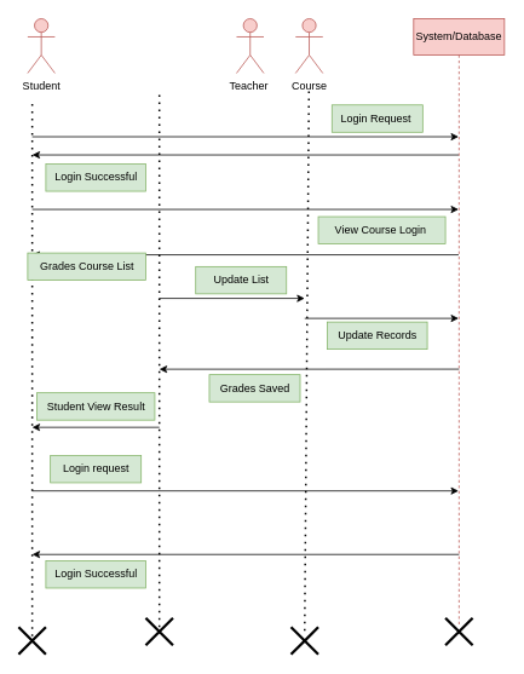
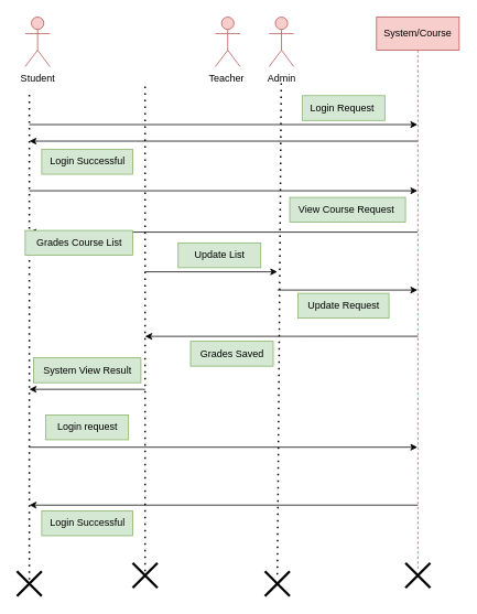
  <mxCell id="0" />
  <mxCell id="1" parent="0" />
  <mxCell id="2" value="Student" style="shape=umlActor;verticalLabelPosition=bottom;verticalAlign=top;html=1;outlineConnect=0;fillColor=#f8cecc;strokeColor=#b85450;" parent="1" vertex="1"><mxGeometry x="30" y="20" width="30" height="60" as="geometry" /></mxCell>
  <mxCell id="3" value="Teacher&amp;nbsp;" style="shape=umlActor;verticalLabelPosition=bottom;verticalAlign=top;html=1;outlineConnect=0;fillColor=#f8cecc;strokeColor=#b85450;" parent="1" vertex="1"><mxGeometry x="260" y="20" width="30" height="60" as="geometry" /></mxCell>
- <mxCell id="4" value="Course" style="shape=umlActor;verticalLabelPosition=bottom;verticalAlign=top;html=1;outlineConnect=0;fillColor=#f8cecc;strokeColor=#b85450;" parent="1" vertex="1"><mxGeometry x="325" y="20" width="30" height="60" as="geometry" /></mxCell>
- <mxCell id="5" value="System/Database" style="shape=umlLifeline;perimeter=lifelinePerimeter;whiteSpace=wrap;html=1;container=1;dropTarget=0;collapsible=0;recursiveResize=0;outlineConnect=0;portConstraint=eastwest;newEdgeStyle={&quot;curved&quot;:0,&quot;rounded&quot;:0};fillColor=#f8cecc;strokeColor=#b85450;" parent="1" vertex="1"><mxGeometry x="455" y="20" width="100" height="670" as="geometry" /></mxCell>
+ <mxCell id="4" value="Admin" style="shape=umlActor;verticalLabelPosition=bottom;verticalAlign=top;html=1;outlineConnect=0;fillColor=#f8cecc;strokeColor=#b85450;" parent="1" vertex="1"><mxGeometry x="325" y="20" width="30" height="60" as="geometry" /></mxCell>
+ <mxCell id="5" value="System/Course" style="shape=umlLifeline;perimeter=lifelinePerimeter;whiteSpace=wrap;html=1;container=1;dropTarget=0;collapsible=0;recursiveResize=0;outlineConnect=0;portConstraint=eastwest;newEdgeStyle={&quot;curved&quot;:0,&quot;rounded&quot;:0};fillColor=#f8cecc;strokeColor=#b85450;" parent="1" vertex="1"><mxGeometry x="455" y="20" width="100" height="670" as="geometry" /></mxCell>
  <mxCell id="6" value="" style="endArrow=none;dashed=1;html=1;dashPattern=1 3;strokeWidth=2;rounded=0;" parent="1" edge="1"><mxGeometry width="50" height="50" relative="1" as="geometry"><mxPoint x="335" y="694" as="sourcePoint" /><mxPoint x="339.762" y="94" as="targetPoint" /></mxGeometry></mxCell>
  <mxCell id="7" value="" style="endArrow=none;dashed=1;html=1;dashPattern=1 3;strokeWidth=2;rounded=0;" parent="1" edge="1"><mxGeometry width="50" height="50" relative="1" as="geometry"><mxPoint x="175" y="690" as="sourcePoint" /><mxPoint x="175" y="100" as="targetPoint" /></mxGeometry></mxCell>
  <mxCell id="8" value="" style="endArrow=none;dashed=1;html=1;dashPattern=1 3;strokeWidth=2;rounded=0;" parent="1" edge="1"><mxGeometry width="50" height="50" relative="1" as="geometry"><mxPoint x="35" y="700" as="sourcePoint" /><mxPoint x="35" y="110" as="targetPoint" /></mxGeometry></mxCell>
  <mxCell id="9" value="" style="endArrow=classic;html=1;rounded=0;" parent="1" target="5" edge="1"><mxGeometry width="50" height="50" relative="1" as="geometry"><mxPoint x="35" y="150" as="sourcePoint" /><mxPoint x="85" y="100" as="targetPoint" /></mxGeometry></mxCell>
  <mxCell id="10" value="Login Request&amp;nbsp;" style="text;html=1;align=center;verticalAlign=middle;resizable=0;points=[];autosize=1;strokeColor=#82b366;fillColor=#d5e8d4;" parent="1" vertex="1"><mxGeometry x="365" y="115" width="100" height="30" as="geometry" /></mxCell>
  <mxCell id="11" value="" style="endArrow=classic;html=1;rounded=0;" parent="1" source="5" edge="1"><mxGeometry width="50" height="50" relative="1" as="geometry"><mxPoint x="255" y="220" as="sourcePoint" /><mxPoint x="35" y="170" as="targetPoint" /></mxGeometry></mxCell>
  <mxCell id="12" value="Login Successful" style="text;html=1;align=center;verticalAlign=middle;resizable=0;points=[];autosize=1;strokeColor=#82b366;fillColor=#d5e8d4;" parent="1" vertex="1"><mxGeometry x="50" y="180" width="110" height="30" as="geometry" /></mxCell>
  <mxCell id="13" value="" style="endArrow=classic;html=1;rounded=0;" parent="1" target="5" edge="1"><mxGeometry width="50" height="50" relative="1" as="geometry"><mxPoint x="35" y="230" as="sourcePoint" /><mxPoint x="175" y="230" as="targetPoint" /></mxGeometry></mxCell>
- <mxCell id="14" value="View Course Login&amp;nbsp;" style="text;html=1;align=center;verticalAlign=middle;resizable=0;points=[];autosize=1;strokeColor=#82b366;fillColor=#d5e8d4;" parent="1" vertex="1"><mxGeometry x="350" y="238" width="140" height="30" as="geometry" /></mxCell>
+ <mxCell id="14" value="View Course Request&amp;nbsp;" style="text;html=1;align=center;verticalAlign=middle;resizable=0;points=[];autosize=1;strokeColor=#82b366;fillColor=#d5e8d4;" parent="1" vertex="1"><mxGeometry x="350" y="238" width="140" height="30" as="geometry" /></mxCell>
  <mxCell id="15" value="" style="endArrow=classic;html=1;rounded=0;" parent="1" edge="1"><mxGeometry width="50" height="50" relative="1" as="geometry"><mxPoint x="504.5" y="280" as="sourcePoint" /><mxPoint x="35" y="280" as="targetPoint" /></mxGeometry></mxCell>
  <mxCell id="16" value="Grades Course List" style="text;html=1;align=center;verticalAlign=middle;resizable=0;points=[];autosize=1;strokeColor=#82b366;fillColor=#d5e8d4;" parent="1" vertex="1"><mxGeometry x="30" y="278" width="130" height="30" as="geometry" /></mxCell>
  <mxCell id="17" value="" style="endArrow=classic;html=1;rounded=0;" parent="1" edge="1"><mxGeometry width="50" height="50" relative="1" as="geometry"><mxPoint x="175" y="328" as="sourcePoint" /><mxPoint x="335" y="328" as="targetPoint" /></mxGeometry></mxCell>
  <mxCell id="18" value="Update List" style="text;html=1;align=center;verticalAlign=middle;resizable=0;points=[];autosize=1;strokeColor=#82b366;fillColor=#d5e8d4;" parent="1" vertex="1"><mxGeometry x="215" y="293" width="100" height="30" as="geometry" /></mxCell>
  <mxCell id="19" value="" style="endArrow=classic;html=1;rounded=0;" parent="1" target="5" edge="1"><mxGeometry width="50" height="50" relative="1" as="geometry"><mxPoint x="335" y="350" as="sourcePoint" /><mxPoint x="405" y="350" as="targetPoint" /></mxGeometry></mxCell>
- <mxCell id="20" value="Update Records" style="text;html=1;align=center;verticalAlign=middle;resizable=0;points=[];autosize=1;strokeColor=#82b366;fillColor=#d5e8d4;" parent="1" vertex="1"><mxGeometry x="360" y="354" width="110" height="30" as="geometry" /></mxCell>
+ <mxCell id="20" value="Update Request" style="text;html=1;align=center;verticalAlign=middle;resizable=0;points=[];autosize=1;strokeColor=#82b366;fillColor=#d5e8d4;" parent="1" vertex="1"><mxGeometry x="360" y="354" width="110" height="30" as="geometry" /></mxCell>
  <mxCell id="21" value="" style="endArrow=classic;html=1;rounded=0;exitX=0.5;exitY=0.576;exitDx=0;exitDy=0;exitPerimeter=0;" parent="1" source="5" edge="1"><mxGeometry width="50" height="50" relative="1" as="geometry"><mxPoint x="355" y="400" as="sourcePoint" /><mxPoint x="175" y="406" as="targetPoint" /></mxGeometry></mxCell>
  <mxCell id="22" value="Grades Saved" style="text;html=1;align=center;verticalAlign=middle;resizable=0;points=[];autosize=1;strokeColor=#82b366;fillColor=#d5e8d4;" parent="1" vertex="1"><mxGeometry x="230" y="412" width="100" height="30" as="geometry" /></mxCell>
  <mxCell id="23" value="" style="endArrow=classic;html=1;rounded=0;" parent="1" edge="1"><mxGeometry width="50" height="50" relative="1" as="geometry"><mxPoint x="175" y="470" as="sourcePoint" /><mxPoint x="35" y="470" as="targetPoint" /></mxGeometry></mxCell>
- <mxCell id="24" value="Student View Result" style="text;html=1;align=center;verticalAlign=middle;resizable=0;points=[];autosize=1;strokeColor=#82b366;fillColor=#d5e8d4;" parent="1" vertex="1"><mxGeometry x="40" y="432" width="130" height="30" as="geometry" /></mxCell>
+ <mxCell id="24" value="System View Result" style="text;html=1;align=center;verticalAlign=middle;resizable=0;points=[];autosize=1;strokeColor=#82b366;fillColor=#d5e8d4;" parent="1" vertex="1"><mxGeometry x="40" y="432" width="130" height="30" as="geometry" /></mxCell>
  <mxCell id="25" value="" style="endArrow=classic;html=1;rounded=0;" parent="1" target="5" edge="1"><mxGeometry width="50" height="50" relative="1" as="geometry"><mxPoint x="35" y="540" as="sourcePoint" /><mxPoint x="175" y="540" as="targetPoint" /></mxGeometry></mxCell>
  <mxCell id="26" value="Login request" style="text;html=1;align=center;verticalAlign=middle;resizable=0;points=[];autosize=1;strokeColor=#82b366;fillColor=#d5e8d4;" parent="1" vertex="1"><mxGeometry x="55" y="501" width="100" height="30" as="geometry" /></mxCell>
  <mxCell id="27" value="" style="endArrow=classic;html=1;rounded=0;" parent="1" edge="1"><mxGeometry width="50" height="50" relative="1" as="geometry"><mxPoint x="505" y="610" as="sourcePoint" /><mxPoint x="35" y="610" as="targetPoint" /></mxGeometry></mxCell>
  <mxCell id="28" value="Login Successful" style="text;html=1;align=center;verticalAlign=middle;resizable=0;points=[];autosize=1;strokeColor=#82b366;fillColor=#d5e8d4;" parent="1" vertex="1"><mxGeometry x="50" y="617" width="110" height="30" as="geometry" /></mxCell>
  <mxCell id="29" value="" style="shape=umlDestroy;whiteSpace=wrap;html=1;strokeWidth=3;targetShapes=umlLifeline;" parent="1" vertex="1"><mxGeometry x="20" y="690" width="30" height="30" as="geometry" /></mxCell>
  <mxCell id="30" value="" style="shape=umlDestroy;whiteSpace=wrap;html=1;strokeWidth=3;targetShapes=umlLifeline;direction=south;" parent="1" vertex="1"><mxGeometry x="320" y="690" width="30" height="30" as="geometry" /></mxCell>
  <mxCell id="31" value="" style="shape=umlDestroy;whiteSpace=wrap;html=1;strokeWidth=3;targetShapes=umlLifeline;" parent="1" vertex="1"><mxGeometry x="160" y="680" width="30" height="30" as="geometry" /></mxCell>
  <mxCell id="32" value="" style="shape=umlDestroy;whiteSpace=wrap;html=1;strokeWidth=3;targetShapes=umlLifeline;" parent="1" vertex="1"><mxGeometry x="490" y="680" width="30" height="30" as="geometry" /></mxCell>
